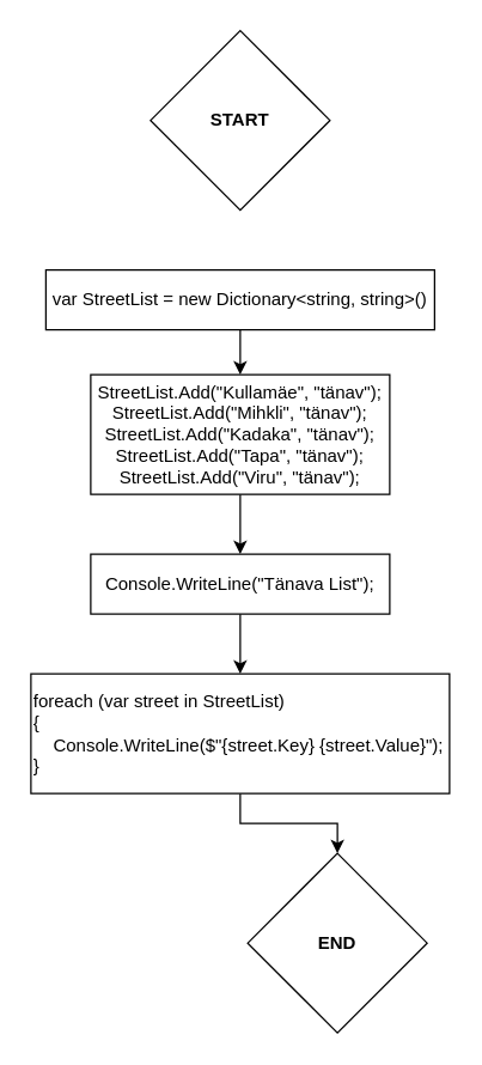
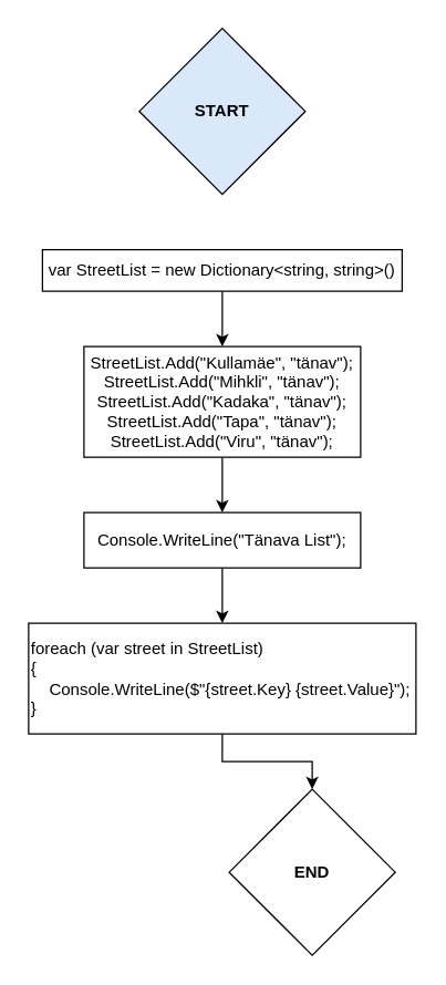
  <mxCell id="0" />
  <mxCell id="1" parent="0" />
  <mxCell id="2" style="edgeStyle=orthogonalEdgeStyle;rounded=0;orthogonalLoop=1;jettySize=auto;html=1;" edge="1" parent="1" source="3" target="5"><mxGeometry relative="1" as="geometry" /></mxCell>
- <mxCell id="3" value="var StreetList = new Dictionary&amp;lt;string, string&amp;gt;()" style="rounded=0;whiteSpace=wrap;html=1;" vertex="1" parent="1"><mxGeometry x="30" y="180" width="260" height="40" as="geometry" /></mxCell>
+ <mxCell id="3" value="var StreetList = new Dictionary&amp;lt;string, string&amp;gt;()" style="rounded=0;whiteSpace=wrap;html=1;" vertex="1" parent="1"><mxGeometry x="30" y="180" width="260" height="30" as="geometry" /></mxCell>
  <mxCell id="4" style="edgeStyle=orthogonalEdgeStyle;rounded=0;orthogonalLoop=1;jettySize=auto;html=1;entryX=0.5;entryY=0;entryDx=0;entryDy=0;" edge="1" parent="1" source="5" target="7"><mxGeometry relative="1" as="geometry" /></mxCell>
  <mxCell id="5" value="StreetList.Add(&quot;Kullamäe&quot;, &quot;tänav&quot;);&lt;br&gt;StreetList.Add(&quot;Mihkli&quot;, &quot;tänav&quot;);&lt;br&gt;StreetList.Add(&quot;Kadaka&quot;, &quot;tänav&quot;);&lt;br&gt;StreetList.Add(&quot;Tapa&quot;, &quot;tänav&quot;);&lt;br&gt;StreetList.Add(&quot;Viru&quot;, &quot;tänav&quot;);" style="whiteSpace=wrap;html=1;align=center;" vertex="1" parent="1"><mxGeometry x="60" y="250" width="200" height="80" as="geometry" /></mxCell>
  <mxCell id="6" style="edgeStyle=orthogonalEdgeStyle;rounded=0;orthogonalLoop=1;jettySize=auto;html=1;entryX=0.5;entryY=0;entryDx=0;entryDy=0;" edge="1" parent="1" source="7" target="11"><mxGeometry relative="1" as="geometry" /></mxCell>
  <mxCell id="7" value="Console.WriteLine(&quot;Tänava List&quot;);" style="whiteSpace=wrap;html=1;" vertex="1" parent="1"><mxGeometry x="60" y="370" width="200" height="40" as="geometry" /></mxCell>
- <mxCell id="8" value="START" style="rhombus;whiteSpace=wrap;html=1;fontStyle=1" vertex="1" parent="1"><mxGeometry x="100" y="20" width="120" height="120" as="geometry" /></mxCell>
+ <mxCell id="8" value="START" style="rhombus;whiteSpace=wrap;html=1;fontStyle=1;fillColor=#dae8fc;" vertex="1" parent="1"><mxGeometry x="100" y="20" width="120" height="120" as="geometry" /></mxCell>
  <mxCell id="9" value="END" style="rhombus;whiteSpace=wrap;html=1;fontStyle=1" vertex="1" parent="1"><mxGeometry x="165" y="570" width="120" height="120" as="geometry" /></mxCell>
  <mxCell id="10" style="edgeStyle=orthogonalEdgeStyle;rounded=0;orthogonalLoop=1;jettySize=auto;html=1;" edge="1" parent="1" source="11" target="9"><mxGeometry relative="1" as="geometry" /></mxCell>
  <mxCell id="11" value="foreach (var street in StreetList)&lt;br&gt;{&lt;br&gt;&amp;nbsp;&amp;nbsp; &amp;nbsp;Console.WriteLine($&quot;{street.Key} {street.Value}&quot;);&lt;br&gt;&lt;div&gt;}&lt;br&gt;&lt;/div&gt;" style="whiteSpace=wrap;html=1;align=left;" vertex="1" parent="1"><mxGeometry x="20" y="450" width="280" height="80" as="geometry" /></mxCell>
